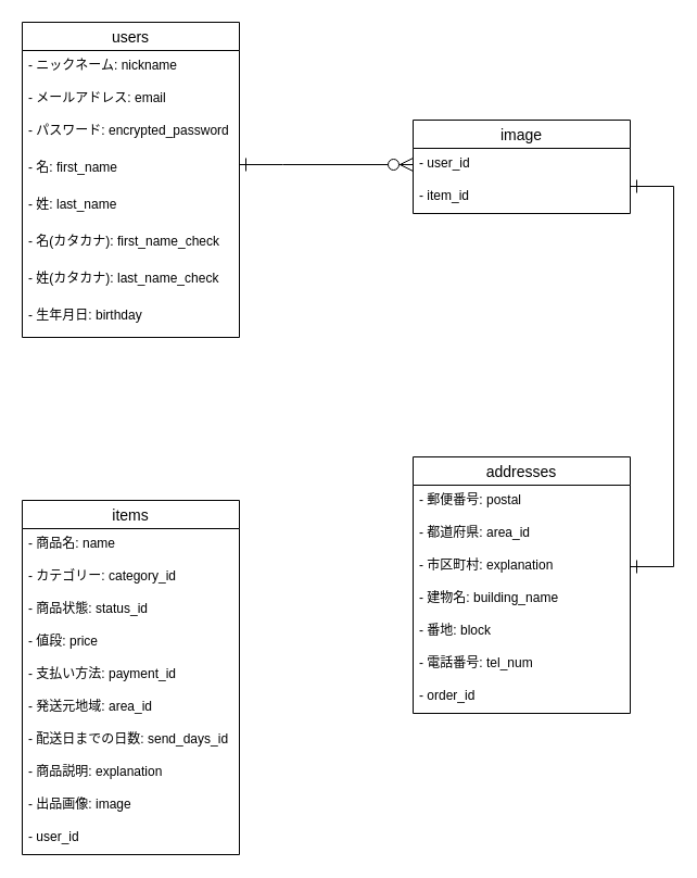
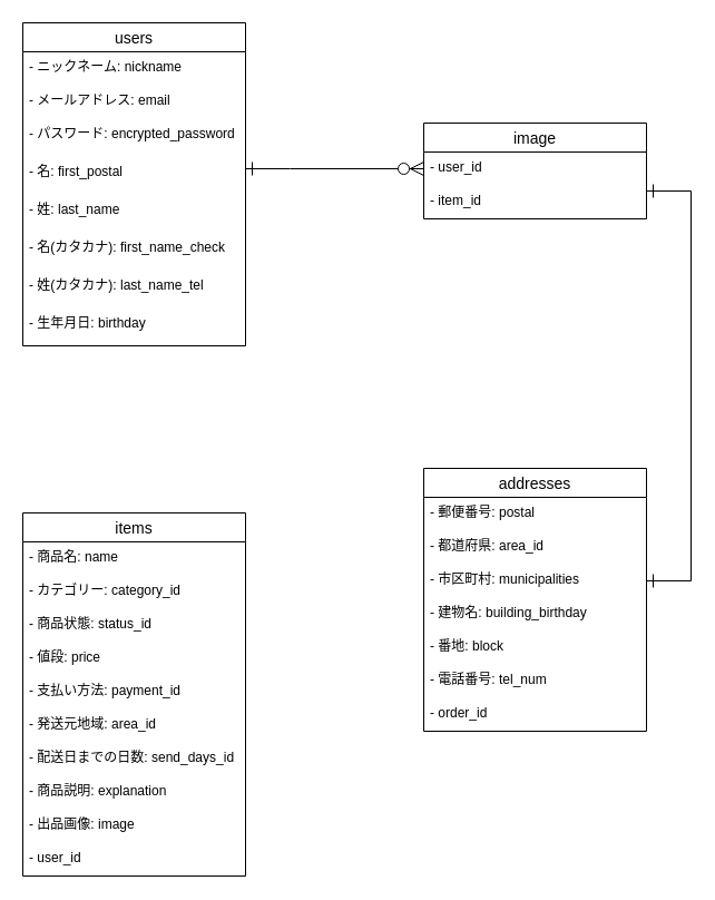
  <mxCell id="0" />
  <mxCell id="1" parent="0" />
  <mxCell id="2" value="items" style="swimlane;fontStyle=0;childLayout=stackLayout;horizontal=1;startSize=26;horizontalStack=0;resizeParent=1;resizeParentMax=0;resizeLast=0;collapsible=1;marginBottom=0;align=center;fontSize=14;" parent="1" vertex="1"><mxGeometry x="20" y="460" width="200" height="326" as="geometry" /></mxCell>
  <mxCell id="3" value="- 商品名: name" style="text;strokeColor=none;fillColor=none;spacingLeft=4;spacingRight=4;overflow=hidden;rotatable=0;points=[[0,0.5],[1,0.5]];portConstraint=eastwest;fontSize=12;" parent="2" vertex="1"><mxGeometry y="26" width="200" height="30" as="geometry" /></mxCell>
  <mxCell id="4" value="- カテゴリー: category_id" style="text;strokeColor=none;fillColor=none;spacingLeft=4;spacingRight=4;overflow=hidden;rotatable=0;points=[[0,0.5],[1,0.5]];portConstraint=eastwest;fontSize=12;" parent="2" vertex="1"><mxGeometry y="56" width="200" height="30" as="geometry" /></mxCell>
  <mxCell id="5" value="- 商品状態: status_id" style="text;strokeColor=none;fillColor=none;spacingLeft=4;spacingRight=4;overflow=hidden;rotatable=0;points=[[0,0.5],[1,0.5]];portConstraint=eastwest;fontSize=12;" parent="2" vertex="1"><mxGeometry y="86" width="200" height="30" as="geometry" /></mxCell>
  <mxCell id="6" value="- 値段: price" style="text;strokeColor=none;fillColor=none;spacingLeft=4;spacingRight=4;overflow=hidden;rotatable=0;points=[[0,0.5],[1,0.5]];portConstraint=eastwest;fontSize=12;" parent="2" vertex="1"><mxGeometry y="116" width="200" height="30" as="geometry" /></mxCell>
  <mxCell id="7" value="- 支払い方法: payment_id" style="text;strokeColor=none;fillColor=none;spacingLeft=4;spacingRight=4;overflow=hidden;rotatable=0;points=[[0,0.5],[1,0.5]];portConstraint=eastwest;fontSize=12;" parent="2" vertex="1"><mxGeometry y="146" width="200" height="30" as="geometry" /></mxCell>
  <mxCell id="8" value="- 発送元地域: area_id" style="text;strokeColor=none;fillColor=none;spacingLeft=4;spacingRight=4;overflow=hidden;rotatable=0;points=[[0,0.5],[1,0.5]];portConstraint=eastwest;fontSize=12;" parent="2" vertex="1"><mxGeometry y="176" width="200" height="30" as="geometry" /></mxCell>
  <mxCell id="9" value="- 配送日までの日数: send_days_id" style="text;strokeColor=none;fillColor=none;spacingLeft=4;spacingRight=4;overflow=hidden;rotatable=0;points=[[0,0.5],[1,0.5]];portConstraint=eastwest;fontSize=12;" parent="2" vertex="1"><mxGeometry y="206" width="200" height="30" as="geometry" /></mxCell>
  <mxCell id="10" value="- 商品説明: explanation" style="text;strokeColor=none;fillColor=none;spacingLeft=4;spacingRight=4;overflow=hidden;rotatable=0;points=[[0,0.5],[1,0.5]];portConstraint=eastwest;fontSize=12;" parent="2" vertex="1"><mxGeometry y="236" width="200" height="30" as="geometry" /></mxCell>
  <mxCell id="11" value="- 出品画像: image" style="text;strokeColor=none;fillColor=none;spacingLeft=4;spacingRight=4;overflow=hidden;rotatable=0;points=[[0,0.5],[1,0.5]];portConstraint=eastwest;fontSize=12;" parent="2" vertex="1"><mxGeometry y="266" width="200" height="30" as="geometry" /></mxCell>
  <mxCell id="12" value="- user_id" style="text;strokeColor=none;fillColor=none;spacingLeft=4;spacingRight=4;overflow=hidden;rotatable=0;points=[[0,0.5],[1,0.5]];portConstraint=eastwest;fontSize=12;" parent="2" vertex="1"><mxGeometry y="296" width="200" height="30" as="geometry" /></mxCell>
  <mxCell id="13" value="users" style="swimlane;fontStyle=0;childLayout=stackLayout;horizontal=1;startSize=26;horizontalStack=0;resizeParent=1;resizeParentMax=0;resizeLast=0;collapsible=1;marginBottom=0;align=center;fontSize=14;" parent="1" vertex="1"><mxGeometry x="20" y="20" width="200" height="290" as="geometry"><mxRectangle x="311" y="90" width="70" height="26" as="alternateBounds" /></mxGeometry></mxCell>
  <mxCell id="14" value="- ニックネーム: nickname" style="text;strokeColor=none;fillColor=none;spacingLeft=4;spacingRight=4;overflow=hidden;rotatable=0;points=[[0,0.5],[1,0.5]];portConstraint=eastwest;fontSize=12;" parent="13" vertex="1"><mxGeometry y="26" width="200" height="30" as="geometry" /></mxCell>
  <mxCell id="15" value="- メールアドレス: email" style="text;strokeColor=none;fillColor=none;spacingLeft=4;spacingRight=4;overflow=hidden;rotatable=0;points=[[0,0.5],[1,0.5]];portConstraint=eastwest;fontSize=12;" parent="13" vertex="1"><mxGeometry y="56" width="200" height="30" as="geometry" /></mxCell>
  <mxCell id="16" value="- パスワード: encrypted_password" style="text;strokeColor=none;fillColor=none;spacingLeft=4;spacingRight=4;overflow=hidden;rotatable=0;points=[[0,0.5],[1,0.5]];portConstraint=eastwest;fontSize=12;" parent="13" vertex="1"><mxGeometry y="86" width="200" height="34" as="geometry" /></mxCell>
- <mxCell id="17" value="- 名: first_name" style="text;strokeColor=none;fillColor=none;spacingLeft=4;spacingRight=4;overflow=hidden;rotatable=0;points=[[0,0.5],[1,0.5]];portConstraint=eastwest;fontSize=12;" parent="13" vertex="1"><mxGeometry y="120" width="200" height="34" as="geometry" /></mxCell>
+ <mxCell id="17" value="- 名: first_postal" style="text;strokeColor=none;fillColor=none;spacingLeft=4;spacingRight=4;overflow=hidden;rotatable=0;points=[[0,0.5],[1,0.5]];portConstraint=eastwest;fontSize=12;" parent="13" vertex="1"><mxGeometry y="120" width="200" height="34" as="geometry" /></mxCell>
  <mxCell id="18" value="- 姓: last_name" style="text;strokeColor=none;fillColor=none;spacingLeft=4;spacingRight=4;overflow=hidden;rotatable=0;points=[[0,0.5],[1,0.5]];portConstraint=eastwest;fontSize=12;" parent="13" vertex="1"><mxGeometry y="154" width="200" height="34" as="geometry" /></mxCell>
  <mxCell id="19" value="- 名(カタカナ): first_name_check" style="text;strokeColor=none;fillColor=none;spacingLeft=4;spacingRight=4;overflow=hidden;rotatable=0;points=[[0,0.5],[1,0.5]];portConstraint=eastwest;fontSize=12;" parent="13" vertex="1"><mxGeometry y="188" width="200" height="34" as="geometry" /></mxCell>
- <mxCell id="20" value="- 姓(カタカナ): last_name_check" style="text;strokeColor=none;fillColor=none;spacingLeft=4;spacingRight=4;overflow=hidden;rotatable=0;points=[[0,0.5],[1,0.5]];portConstraint=eastwest;fontSize=12;" parent="13" vertex="1"><mxGeometry y="222" width="200" height="34" as="geometry" /></mxCell>
+ <mxCell id="20" value="- 姓(カタカナ): last_name_tel" style="text;strokeColor=none;fillColor=none;spacingLeft=4;spacingRight=4;overflow=hidden;rotatable=0;points=[[0,0.5],[1,0.5]];portConstraint=eastwest;fontSize=12;" parent="13" vertex="1"><mxGeometry y="222" width="200" height="34" as="geometry" /></mxCell>
  <mxCell id="21" value="- 生年月日: birthday" style="text;strokeColor=none;fillColor=none;spacingLeft=4;spacingRight=4;overflow=hidden;rotatable=0;points=[[0,0.5],[1,0.5]];portConstraint=eastwest;fontSize=12;" parent="13" vertex="1"><mxGeometry y="256" width="200" height="34" as="geometry" /></mxCell>
  <mxCell id="22" value="addresses" style="swimlane;fontStyle=0;childLayout=stackLayout;horizontal=1;startSize=26;horizontalStack=0;resizeParent=1;resizeParentMax=0;resizeLast=0;collapsible=1;marginBottom=0;align=center;fontSize=14;" parent="1" vertex="1"><mxGeometry x="380" y="420" width="200" height="236" as="geometry" /></mxCell>
  <mxCell id="23" value="- 郵便番号: postal" style="text;strokeColor=none;fillColor=none;spacingLeft=4;spacingRight=4;overflow=hidden;rotatable=0;points=[[0,0.5],[1,0.5]];portConstraint=eastwest;fontSize=12;" parent="22" vertex="1"><mxGeometry y="26" width="200" height="30" as="geometry" /></mxCell>
  <mxCell id="24" value="- 都道府県: area_id" style="text;strokeColor=none;fillColor=none;spacingLeft=4;spacingRight=4;overflow=hidden;rotatable=0;points=[[0,0.5],[1,0.5]];portConstraint=eastwest;fontSize=12;" parent="22" vertex="1"><mxGeometry y="56" width="200" height="30" as="geometry" /></mxCell>
- <mxCell id="25" value="- 市区町村: explanation" style="text;strokeColor=none;fillColor=none;spacingLeft=4;spacingRight=4;overflow=hidden;rotatable=0;points=[[0,0.5],[1,0.5]];portConstraint=eastwest;fontSize=12;" parent="22" vertex="1"><mxGeometry y="86" width="200" height="30" as="geometry" /></mxCell>
- <mxCell id="26" value="- 建物名: building_name" style="text;strokeColor=none;fillColor=none;spacingLeft=4;spacingRight=4;overflow=hidden;rotatable=0;points=[[0,0.5],[1,0.5]];portConstraint=eastwest;fontSize=12;" parent="22" vertex="1"><mxGeometry y="116" width="200" height="30" as="geometry" /></mxCell>
+ <mxCell id="25" value="- 市区町村: municipalities" style="text;strokeColor=none;fillColor=none;spacingLeft=4;spacingRight=4;overflow=hidden;rotatable=0;points=[[0,0.5],[1,0.5]];portConstraint=eastwest;fontSize=12;" parent="22" vertex="1"><mxGeometry y="86" width="200" height="30" as="geometry" /></mxCell>
+ <mxCell id="26" value="- 建物名: building_birthday" style="text;strokeColor=none;fillColor=none;spacingLeft=4;spacingRight=4;overflow=hidden;rotatable=0;points=[[0,0.5],[1,0.5]];portConstraint=eastwest;fontSize=12;" parent="22" vertex="1"><mxGeometry y="116" width="200" height="30" as="geometry" /></mxCell>
  <mxCell id="27" value="- 番地: block" style="text;strokeColor=none;fillColor=none;spacingLeft=4;spacingRight=4;overflow=hidden;rotatable=0;points=[[0,0.5],[1,0.5]];portConstraint=eastwest;fontSize=12;" parent="22" vertex="1"><mxGeometry y="146" width="200" height="30" as="geometry" /></mxCell>
  <mxCell id="28" value="- 電話番号: tel_num" style="text;strokeColor=none;fillColor=none;spacingLeft=4;spacingRight=4;overflow=hidden;rotatable=0;points=[[0,0.5],[1,0.5]];portConstraint=eastwest;fontSize=12;" parent="22" vertex="1"><mxGeometry y="176" width="200" height="30" as="geometry" /></mxCell>
  <mxCell id="29" value="- order_id" style="text;strokeColor=none;fillColor=none;spacingLeft=4;spacingRight=4;overflow=hidden;rotatable=0;points=[[0,0.5],[1,0.5]];portConstraint=eastwest;fontSize=12;" vertex="1" parent="22"><mxGeometry y="206" width="200" height="30" as="geometry" /></mxCell>
  <mxCell id="30" style="edgeStyle=orthogonalEdgeStyle;rounded=0;orthogonalLoop=1;jettySize=auto;html=1;entryX=1;entryY=0.5;entryDx=0;entryDy=0;startArrow=ERone;startFill=0;startSize=10;endArrow=ERone;endFill=0;endSize=10;" parent="1" target="25" edge="1"><mxGeometry relative="1" as="geometry"><mxPoint x="580" y="171" as="sourcePoint" /><Array as="points"><mxPoint x="620" y="171" /><mxPoint x="620" y="521" /></Array></mxGeometry></mxCell>
  <mxCell id="31" style="edgeStyle=orthogonalEdgeStyle;rounded=0;orthogonalLoop=1;jettySize=auto;html=1;entryX=0;entryY=0.5;entryDx=0;entryDy=0;startArrow=ERone;startFill=0;startSize=10;endArrow=ERzeroToMany;endFill=1;endSize=10;" parent="1" source="17" target="33" edge="1"><mxGeometry relative="1" as="geometry"><Array as="points"><mxPoint x="260" y="151" /><mxPoint x="260" y="151" /></Array></mxGeometry></mxCell>
  <mxCell id="32" value="image" style="swimlane;fontStyle=0;childLayout=stackLayout;horizontal=1;startSize=26;horizontalStack=0;resizeParent=1;resizeParentMax=0;resizeLast=0;collapsible=1;marginBottom=0;align=center;fontSize=14;" parent="1" vertex="1"><mxGeometry x="380" y="110" width="200" height="86" as="geometry" /></mxCell>
  <mxCell id="33" value="- user_id" style="text;strokeColor=none;fillColor=none;spacingLeft=4;spacingRight=4;overflow=hidden;rotatable=0;points=[[0,0.5],[1,0.5]];portConstraint=eastwest;fontSize=12;" parent="32" vertex="1"><mxGeometry y="26" width="200" height="30" as="geometry" /></mxCell>
  <mxCell id="34" value="- item_id" style="text;strokeColor=none;fillColor=none;spacingLeft=4;spacingRight=4;overflow=hidden;rotatable=0;points=[[0,0.5],[1,0.5]];portConstraint=eastwest;fontSize=12;" parent="32" vertex="1"><mxGeometry y="56" width="200" height="30" as="geometry" /></mxCell>
